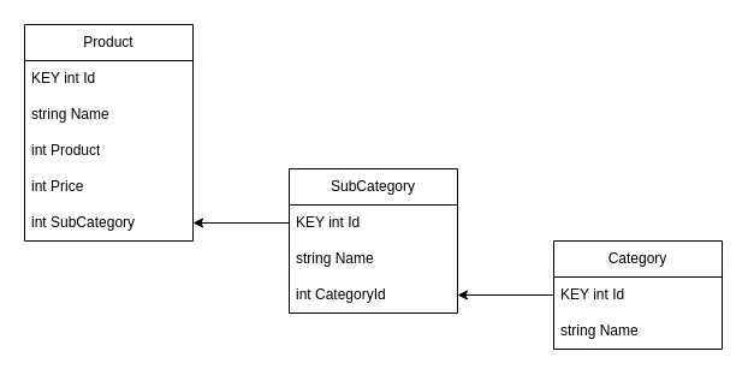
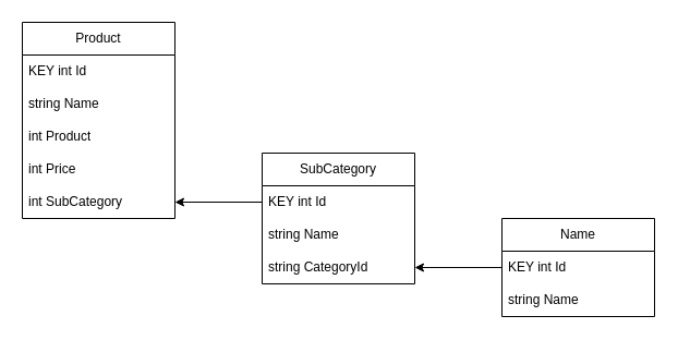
  <mxCell id="0" />
  <mxCell id="1" parent="0" />
  <mxCell id="2" value="Product" style="swimlane;fontStyle=0;childLayout=stackLayout;horizontal=1;startSize=30;horizontalStack=0;resizeParent=1;resizeParentMax=0;resizeLast=0;collapsible=1;marginBottom=0;whiteSpace=wrap;html=1;" vertex="1" parent="1"><mxGeometry x="20" y="20" width="140" height="180" as="geometry" /></mxCell>
  <mxCell id="3" value="KEY int Id" style="text;strokeColor=none;fillColor=none;align=left;verticalAlign=middle;spacingLeft=4;spacingRight=4;overflow=hidden;points=[[0,0.5],[1,0.5]];portConstraint=eastwest;rotatable=0;whiteSpace=wrap;html=1;" vertex="1" parent="2"><mxGeometry y="30" width="140" height="30" as="geometry" /></mxCell>
  <mxCell id="4" value="string Name" style="text;strokeColor=none;fillColor=none;align=left;verticalAlign=middle;spacingLeft=4;spacingRight=4;overflow=hidden;points=[[0,0.5],[1,0.5]];portConstraint=eastwest;rotatable=0;whiteSpace=wrap;html=1;" vertex="1" parent="2"><mxGeometry y="60" width="140" height="30" as="geometry" /></mxCell>
  <mxCell id="5" value="int Product" style="text;strokeColor=none;fillColor=none;align=left;verticalAlign=middle;spacingLeft=4;spacingRight=4;overflow=hidden;points=[[0,0.5],[1,0.5]];portConstraint=eastwest;rotatable=0;whiteSpace=wrap;html=1;" vertex="1" parent="2"><mxGeometry y="90" width="140" height="30" as="geometry" /></mxCell>
  <mxCell id="6" value="int Price" style="text;strokeColor=none;fillColor=none;align=left;verticalAlign=middle;spacingLeft=4;spacingRight=4;overflow=hidden;points=[[0,0.5],[1,0.5]];portConstraint=eastwest;rotatable=0;whiteSpace=wrap;html=1;" vertex="1" parent="2"><mxGeometry y="120" width="140" height="30" as="geometry" /></mxCell>
  <mxCell id="7" value="int SubCategory" style="text;strokeColor=none;fillColor=none;align=left;verticalAlign=middle;spacingLeft=4;spacingRight=4;overflow=hidden;points=[[0,0.5],[1,0.5]];portConstraint=eastwest;rotatable=0;whiteSpace=wrap;html=1;" vertex="1" parent="2"><mxGeometry y="150" width="140" height="30" as="geometry" /></mxCell>
  <mxCell id="8" value="SubCategory" style="swimlane;fontStyle=0;childLayout=stackLayout;horizontal=1;startSize=30;horizontalStack=0;resizeParent=1;resizeParentMax=0;resizeLast=0;collapsible=1;marginBottom=0;whiteSpace=wrap;html=1;" vertex="1" parent="1"><mxGeometry x="240" y="140" width="140" height="120" as="geometry" /></mxCell>
  <mxCell id="9" value="KEY int Id" style="text;strokeColor=none;fillColor=none;align=left;verticalAlign=middle;spacingLeft=4;spacingRight=4;overflow=hidden;points=[[0,0.5],[1,0.5]];portConstraint=eastwest;rotatable=0;whiteSpace=wrap;html=1;" vertex="1" parent="8"><mxGeometry y="30" width="140" height="30" as="geometry" /></mxCell>
  <mxCell id="10" value="string Name" style="text;strokeColor=none;fillColor=none;align=left;verticalAlign=middle;spacingLeft=4;spacingRight=4;overflow=hidden;points=[[0,0.5],[1,0.5]];portConstraint=eastwest;rotatable=0;whiteSpace=wrap;html=1;" vertex="1" parent="8"><mxGeometry y="60" width="140" height="30" as="geometry" /></mxCell>
- <mxCell id="11" value="int CategoryId" style="text;strokeColor=none;fillColor=none;align=left;verticalAlign=middle;spacingLeft=4;spacingRight=4;overflow=hidden;points=[[0,0.5],[1,0.5]];portConstraint=eastwest;rotatable=0;whiteSpace=wrap;html=1;" vertex="1" parent="8"><mxGeometry y="90" width="140" height="30" as="geometry" /></mxCell>
- <mxCell id="12" value="Category" style="swimlane;fontStyle=0;childLayout=stackLayout;horizontal=1;startSize=30;horizontalStack=0;resizeParent=1;resizeParentMax=0;resizeLast=0;collapsible=1;marginBottom=0;whiteSpace=wrap;html=1;" vertex="1" parent="1"><mxGeometry x="460" y="200" width="140" height="90" as="geometry" /></mxCell>
+ <mxCell id="11" value="string CategoryId" style="text;strokeColor=none;fillColor=none;align=left;verticalAlign=middle;spacingLeft=4;spacingRight=4;overflow=hidden;points=[[0,0.5],[1,0.5]];portConstraint=eastwest;rotatable=0;whiteSpace=wrap;html=1;" vertex="1" parent="8"><mxGeometry y="90" width="140" height="30" as="geometry" /></mxCell>
+ <mxCell id="12" value="Name" style="swimlane;fontStyle=0;childLayout=stackLayout;horizontal=1;startSize=30;horizontalStack=0;resizeParent=1;resizeParentMax=0;resizeLast=0;collapsible=1;marginBottom=0;whiteSpace=wrap;html=1;" vertex="1" parent="1"><mxGeometry x="460" y="200" width="140" height="90" as="geometry" /></mxCell>
  <mxCell id="13" value="KEY int Id" style="text;strokeColor=none;fillColor=none;align=left;verticalAlign=middle;spacingLeft=4;spacingRight=4;overflow=hidden;points=[[0,0.5],[1,0.5]];portConstraint=eastwest;rotatable=0;whiteSpace=wrap;html=1;" vertex="1" parent="12"><mxGeometry y="30" width="140" height="30" as="geometry" /></mxCell>
  <mxCell id="14" value="string Name" style="text;strokeColor=none;fillColor=none;align=left;verticalAlign=middle;spacingLeft=4;spacingRight=4;overflow=hidden;points=[[0,0.5],[1,0.5]];portConstraint=eastwest;rotatable=0;whiteSpace=wrap;html=1;" vertex="1" parent="12"><mxGeometry y="60" width="140" height="30" as="geometry" /></mxCell>
  <mxCell id="15" style="edgeStyle=orthogonalEdgeStyle;rounded=0;orthogonalLoop=1;jettySize=auto;html=1;exitX=0;exitY=0.5;exitDx=0;exitDy=0;entryX=1;entryY=0.5;entryDx=0;entryDy=0;" edge="1" parent="1" source="13" target="11"><mxGeometry relative="1" as="geometry" /></mxCell>
  <mxCell id="16" style="edgeStyle=orthogonalEdgeStyle;rounded=0;orthogonalLoop=1;jettySize=auto;html=1;exitX=0;exitY=0.5;exitDx=0;exitDy=0;entryX=1;entryY=0.5;entryDx=0;entryDy=0;" edge="1" parent="1" source="9" target="7"><mxGeometry relative="1" as="geometry" /></mxCell>
